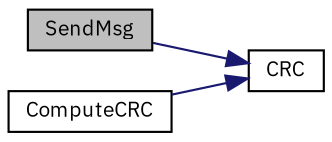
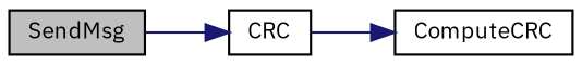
  digraph {
    fontname="IBM Plex Sans"
    rankdir=LR
    node [color=black fillcolor=white fontname="IBM Plex Sans" fontsize=10 shape=record style=filled]
    edge [arrowhead=normal color=midnightblue fontname="IBM Plex Sans" fontsize=10 labelfontname=Helvetica labelfontsize=10 style=solid]
    n1 [fillcolor=grey75 fontcolor=black height=0.2 label=SendMsg width=0.4]
    n2 [height=0.2 label=CRC width=0.4]
    n3 [height=0.2 label=ComputeCRC width=0.4]
    n1 -> n2
-   n3 -> n2
+   n2 -> n3
  }
